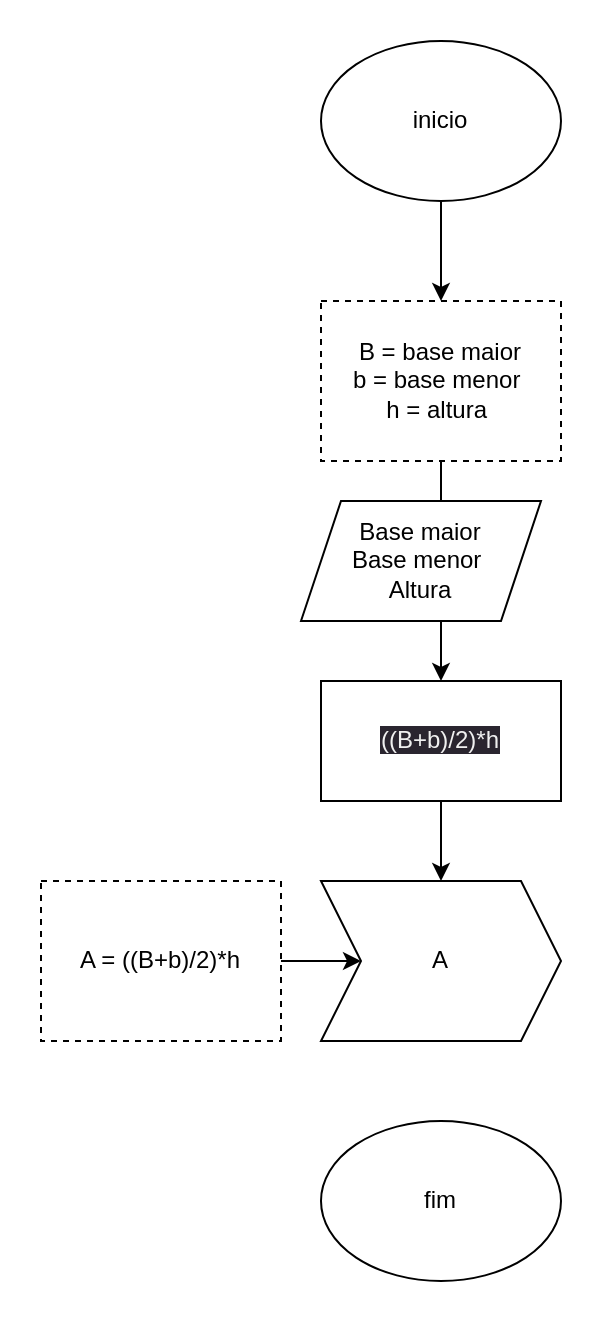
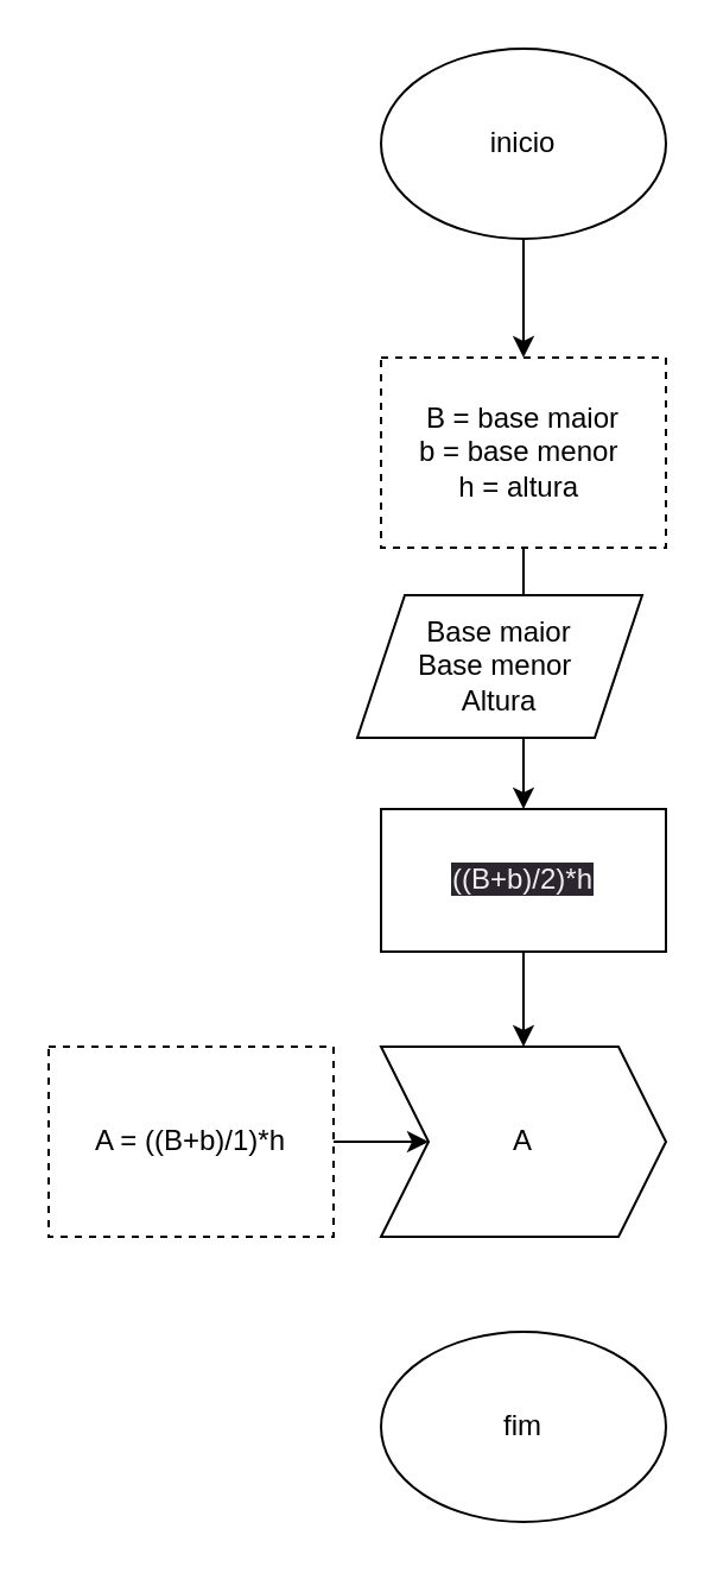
  <mxCell id="0" />
  <mxCell id="1" parent="0" />
  <mxCell id="2" value="" style="edgeStyle=none;html=1;" edge="1" parent="1" source="3" target="6"><mxGeometry relative="1" as="geometry" /></mxCell>
  <mxCell id="3" value="inicio" style="ellipse;whiteSpace=wrap;html=1;" vertex="1" parent="1"><mxGeometry x="160" y="20" width="120" height="80" as="geometry" /></mxCell>
  <mxCell id="4" value="fim" style="ellipse;whiteSpace=wrap;html=1;" vertex="1" parent="1"><mxGeometry x="160" y="560" width="120" height="80" as="geometry" /></mxCell>
  <mxCell id="5" value="" style="edgeStyle=none;html=1;" edge="1" parent="1" source="6" target="8"><mxGeometry relative="1" as="geometry" /></mxCell>
  <mxCell id="6" value="&lt;div&gt;B = base maior&lt;/div&gt;&lt;div&gt;b = base menor&amp;nbsp;&lt;/div&gt;&lt;div&gt;h = altura&amp;nbsp;&lt;/div&gt;" style="rounded=0;whiteSpace=wrap;html=1;dashed=1;" vertex="1" parent="1"><mxGeometry x="160" y="150" width="120" height="80" as="geometry" /></mxCell>
  <mxCell id="7" value="" style="edgeStyle=none;html=1;" edge="1" parent="1" source="8" target="9"><mxGeometry relative="1" as="geometry" /></mxCell>
  <mxCell id="8" value="&lt;span style=&quot;color: rgb(240, 240, 240); font-family: Helvetica; font-size: 12px; font-style: normal; font-variant-ligatures: normal; font-variant-caps: normal; font-weight: 400; letter-spacing: normal; orphans: 2; text-align: center; text-indent: 0px; text-transform: none; widows: 2; word-spacing: 0px; -webkit-text-stroke-width: 0px; background-color: rgb(42, 37, 47); text-decoration-thickness: initial; text-decoration-style: initial; text-decoration-color: initial; float: none; display: inline !important;&quot;&gt;((B+b)/2)*h&lt;/span&gt;" style="rounded=0;whiteSpace=wrap;html=1;" vertex="1" parent="1"><mxGeometry x="160" y="340" width="120" height="60" as="geometry" /></mxCell>
  <mxCell id="9" value="A" style="shape=step;perimeter=stepPerimeter;whiteSpace=wrap;html=1;fixedSize=1;" vertex="1" parent="1"><mxGeometry x="160" y="440" width="120" height="80" as="geometry" /></mxCell>
  <mxCell id="10" style="edgeStyle=none;html=1;entryX=0;entryY=0.5;entryDx=0;entryDy=0;" edge="1" parent="1" source="11" target="9"><mxGeometry relative="1" as="geometry" /></mxCell>
- <mxCell id="11" value="A = ((B+b)/2)*h" style="rounded=0;whiteSpace=wrap;html=1;dashed=1;" vertex="1" parent="1"><mxGeometry x="20" y="440" width="120" height="80" as="geometry" /></mxCell>
+ <mxCell id="11" value="A = ((B+b)/1)*h" style="rounded=0;whiteSpace=wrap;html=1;dashed=1;" vertex="1" parent="1"><mxGeometry x="20" y="440" width="120" height="80" as="geometry" /></mxCell>
  <mxCell id="12" value="Base maior &lt;br&gt;Base menor&amp;nbsp;&lt;br&gt;Altura" style="shape=parallelogram;perimeter=parallelogramPerimeter;whiteSpace=wrap;html=1;fixedSize=1;" vertex="1" parent="1"><mxGeometry x="150" y="250" width="120" height="60" as="geometry" /></mxCell>
